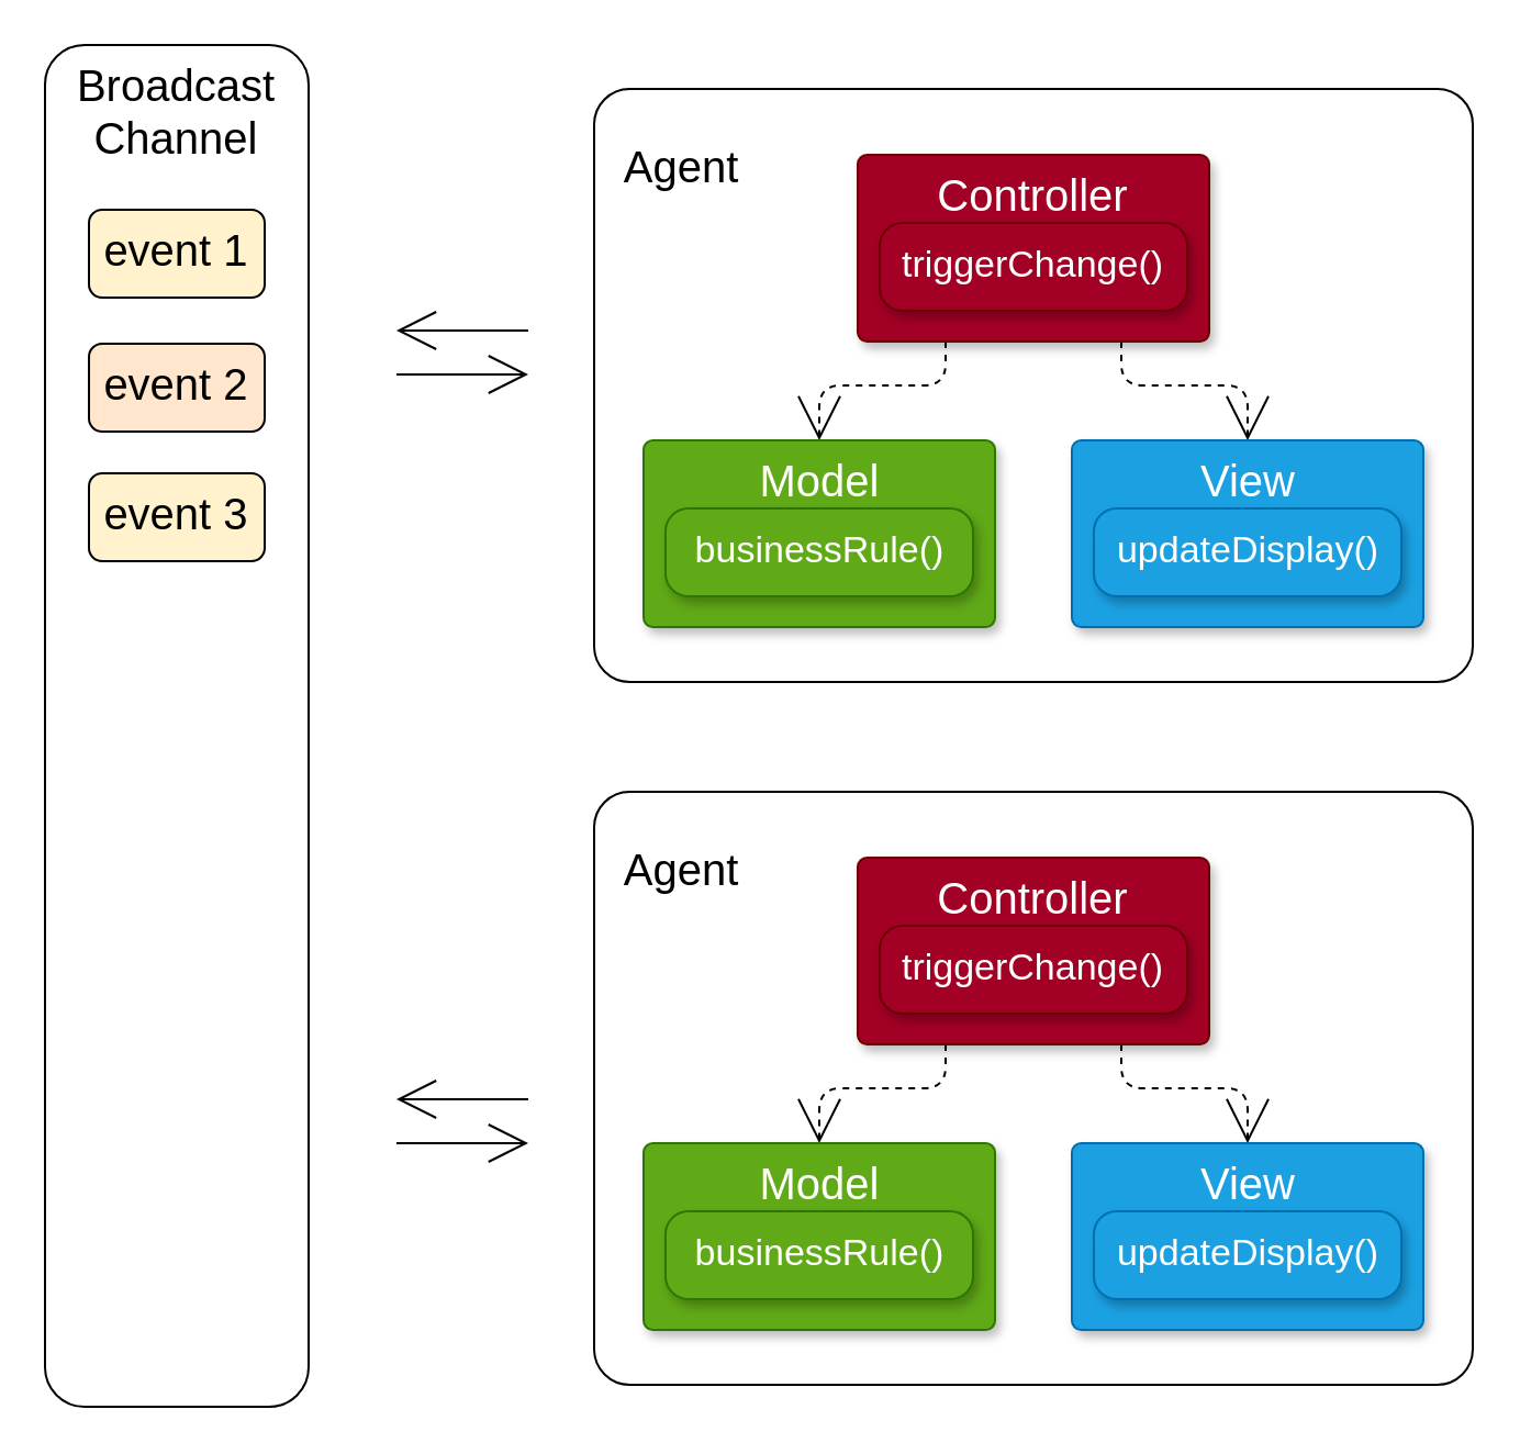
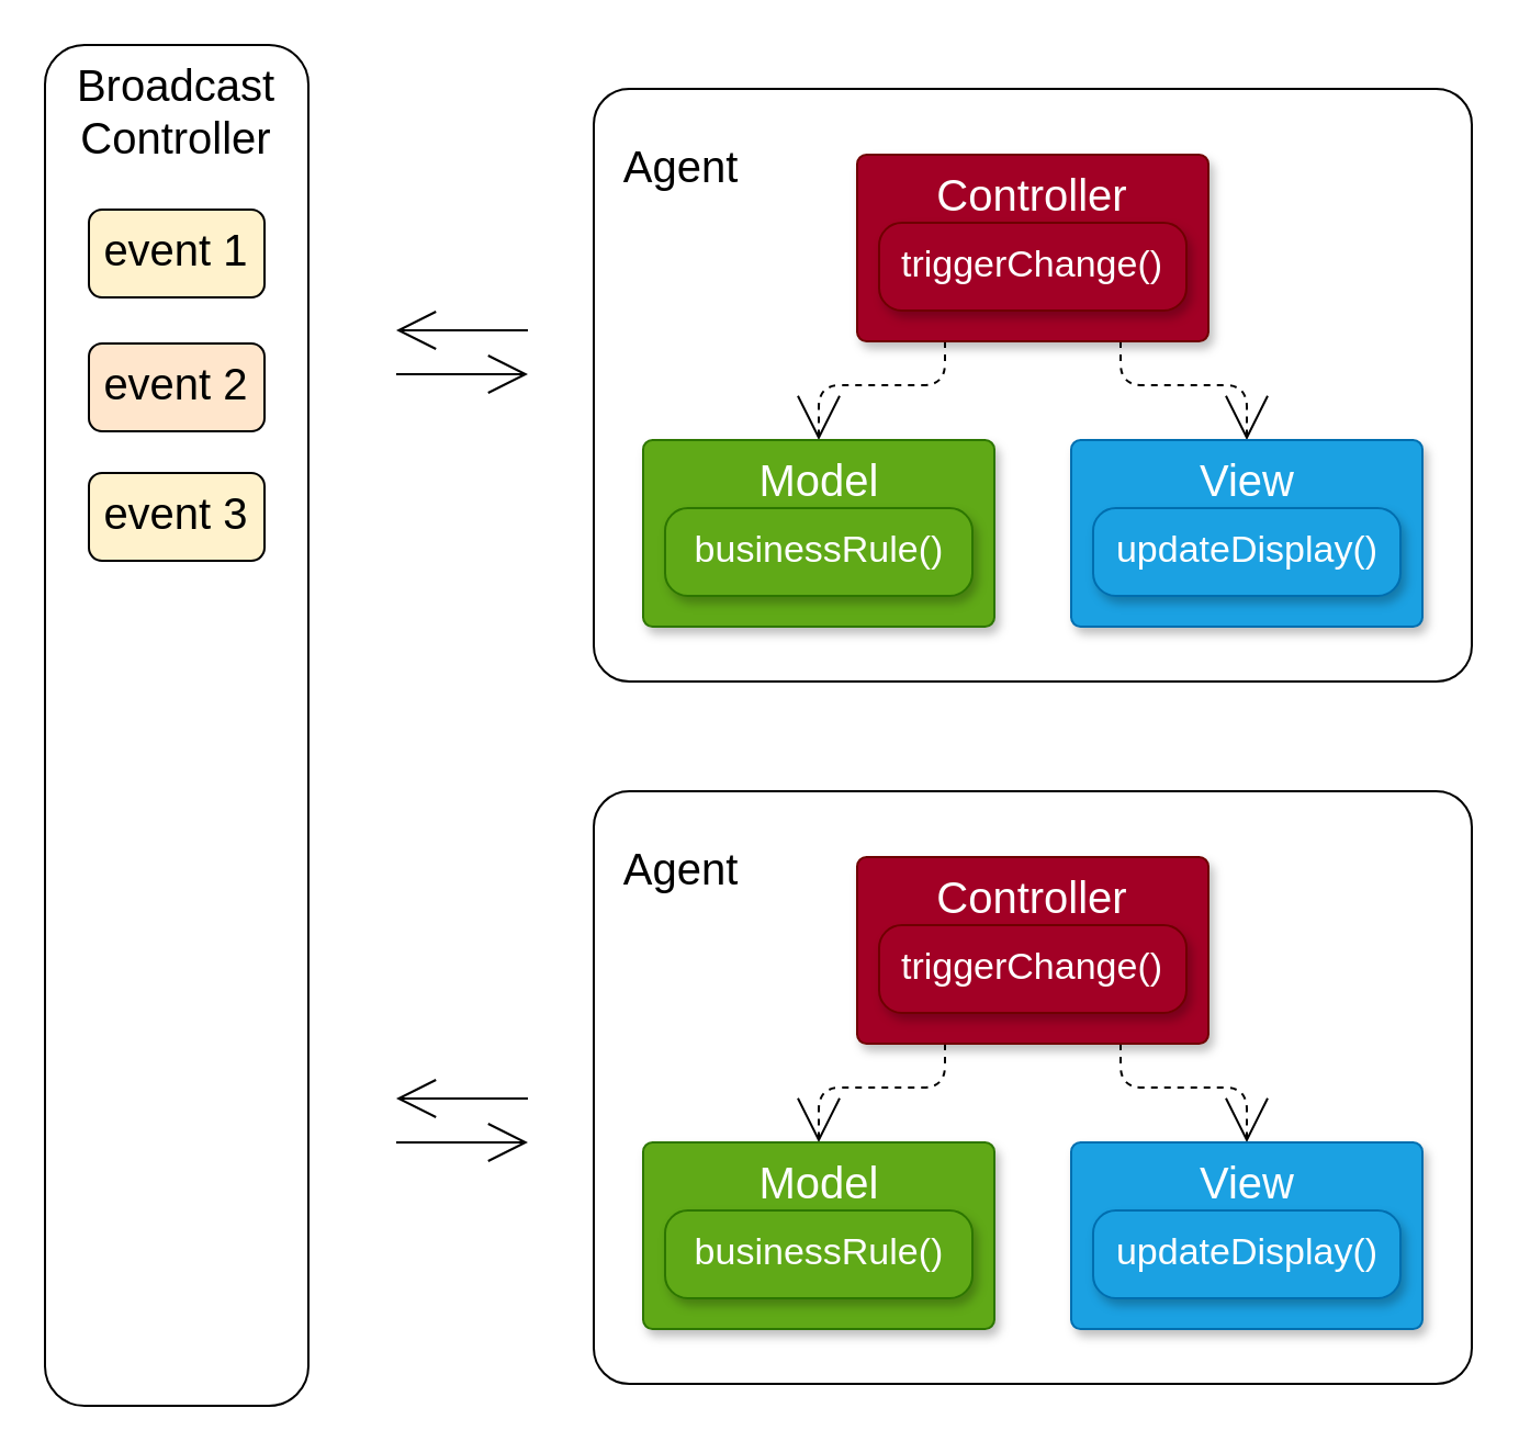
  <mxCell id="0" />
  <mxCell id="1" parent="0" />
  <mxCell id="2" value="" style="rounded=1;whiteSpace=wrap;html=1;arcSize=6;" vertex="1" parent="1"><mxGeometry x="270" y="40" width="400" height="270" as="geometry" /></mxCell>
  <mxCell id="3" style="edgeStyle=orthogonalEdgeStyle;rounded=1;orthogonalLoop=1;jettySize=auto;html=1;exitX=0.25;exitY=1;exitDx=0;exitDy=0;entryX=0.5;entryY=0;entryDx=0;entryDy=0;dashed=1;endArrow=open;endFill=0;endSize=18;" edge="1" parent="1" source="9" target="5"><mxGeometry relative="1" as="geometry"><mxPoint x="395" y="110" as="sourcePoint" /></mxGeometry></mxCell>
  <mxCell id="4" style="edgeStyle=orthogonalEdgeStyle;rounded=1;orthogonalLoop=1;jettySize=auto;html=1;exitX=0.75;exitY=1;exitDx=0;exitDy=0;entryX=0.5;entryY=0;entryDx=0;entryDy=0;dashed=1;endArrow=open;endFill=0;endSize=18;" edge="1" parent="1" source="9" target="7"><mxGeometry relative="1" as="geometry"><mxPoint x="505" y="110" as="sourcePoint" /><mxPoint x="590" y="196" as="targetPoint" /></mxGeometry></mxCell>
  <mxCell id="5" value="Model" style="rounded=1;whiteSpace=wrap;html=1;arcSize=5;verticalAlign=top;fontSize=20;fillColor=#60a917;strokeColor=#2D7600;fontColor=#ffffff;shadow=1;" vertex="1" parent="1"><mxGeometry x="292.5" y="200" width="160" height="85" as="geometry" /></mxCell>
  <mxCell id="6" value="businessRule()" style="rounded=1;whiteSpace=wrap;html=1;arcSize=26;fontSize=17;fillColor=#60a917;strokeColor=#2D7600;fontColor=#ffffff;shadow=1;" vertex="1" parent="1"><mxGeometry x="302.5" y="231" width="140" height="40" as="geometry" /></mxCell>
  <mxCell id="7" value="View" style="rounded=1;whiteSpace=wrap;html=1;arcSize=5;verticalAlign=top;fontSize=20;fillColor=#1ba1e2;strokeColor=#006EAF;fontColor=#ffffff;shadow=1;" vertex="1" parent="1"><mxGeometry x="487.5" y="200" width="160" height="85" as="geometry" /></mxCell>
  <mxCell id="8" value="updateDisplay()" style="rounded=1;whiteSpace=wrap;html=1;arcSize=26;fontSize=17;fillColor=#1ba1e2;strokeColor=#006EAF;fontColor=#ffffff;shadow=1;" vertex="1" parent="1"><mxGeometry x="497.5" y="231" width="140" height="40" as="geometry" /></mxCell>
  <mxCell id="9" value="Controller" style="rounded=1;whiteSpace=wrap;html=1;arcSize=5;verticalAlign=top;fontSize=20;fillColor=#a20025;strokeColor=#6F0000;fontColor=#ffffff;shadow=1;" vertex="1" parent="1"><mxGeometry x="390" y="70" width="160" height="85" as="geometry" /></mxCell>
  <mxCell id="10" value="triggerChange()" style="rounded=1;whiteSpace=wrap;html=1;arcSize=26;fontSize=17;fillColor=#a20025;strokeColor=#6F0000;fontColor=#ffffff;shadow=1;" vertex="1" parent="1"><mxGeometry x="400" y="101" width="140" height="40" as="geometry" /></mxCell>
  <mxCell id="11" value="&lt;font style=&quot;font-size: 20px&quot;&gt;Agent&lt;/font&gt;" style="text;html=1;strokeColor=none;fillColor=none;align=center;verticalAlign=middle;whiteSpace=wrap;rounded=0;" vertex="1" parent="1"><mxGeometry x="280" y="60" width="60" height="30" as="geometry" /></mxCell>
  <mxCell id="12" value="" style="rounded=1;whiteSpace=wrap;html=1;arcSize=6;" vertex="1" parent="1"><mxGeometry x="270" y="360" width="400" height="270" as="geometry" /></mxCell>
  <mxCell id="13" style="edgeStyle=orthogonalEdgeStyle;rounded=1;orthogonalLoop=1;jettySize=auto;html=1;exitX=0.25;exitY=1;exitDx=0;exitDy=0;entryX=0.5;entryY=0;entryDx=0;entryDy=0;dashed=1;endArrow=open;endFill=0;endSize=18;" edge="1" parent="1" source="19" target="15"><mxGeometry relative="1" as="geometry"><mxPoint x="395" y="430" as="sourcePoint" /></mxGeometry></mxCell>
  <mxCell id="14" style="edgeStyle=orthogonalEdgeStyle;rounded=1;orthogonalLoop=1;jettySize=auto;html=1;exitX=0.75;exitY=1;exitDx=0;exitDy=0;entryX=0.5;entryY=0;entryDx=0;entryDy=0;dashed=1;endArrow=open;endFill=0;endSize=18;" edge="1" parent="1" source="19" target="17"><mxGeometry relative="1" as="geometry"><mxPoint x="505" y="430" as="sourcePoint" /><mxPoint x="590" y="516" as="targetPoint" /></mxGeometry></mxCell>
  <mxCell id="15" value="Model" style="rounded=1;whiteSpace=wrap;html=1;arcSize=5;verticalAlign=top;fontSize=20;fillColor=#60a917;strokeColor=#2D7600;fontColor=#ffffff;shadow=1;" vertex="1" parent="1"><mxGeometry x="292.5" y="520" width="160" height="85" as="geometry" /></mxCell>
  <mxCell id="16" value="businessRule()" style="rounded=1;whiteSpace=wrap;html=1;arcSize=26;fontSize=17;fillColor=#60a917;strokeColor=#2D7600;fontColor=#ffffff;shadow=1;" vertex="1" parent="1"><mxGeometry x="302.5" y="551" width="140" height="40" as="geometry" /></mxCell>
  <mxCell id="17" value="View" style="rounded=1;whiteSpace=wrap;html=1;arcSize=5;verticalAlign=top;fontSize=20;fillColor=#1ba1e2;strokeColor=#006EAF;fontColor=#ffffff;shadow=1;" vertex="1" parent="1"><mxGeometry x="487.5" y="520" width="160" height="85" as="geometry" /></mxCell>
  <mxCell id="18" value="updateDisplay()" style="rounded=1;whiteSpace=wrap;html=1;arcSize=26;fontSize=17;fillColor=#1ba1e2;strokeColor=#006EAF;fontColor=#ffffff;shadow=1;" vertex="1" parent="1"><mxGeometry x="497.5" y="551" width="140" height="40" as="geometry" /></mxCell>
  <mxCell id="19" value="Controller" style="rounded=1;whiteSpace=wrap;html=1;arcSize=5;verticalAlign=top;fontSize=20;fillColor=#a20025;strokeColor=#6F0000;fontColor=#ffffff;shadow=1;" vertex="1" parent="1"><mxGeometry x="390" y="390" width="160" height="85" as="geometry" /></mxCell>
  <mxCell id="20" value="triggerChange()" style="rounded=1;whiteSpace=wrap;html=1;arcSize=26;fontSize=17;fillColor=#a20025;strokeColor=#6F0000;fontColor=#ffffff;shadow=1;" vertex="1" parent="1"><mxGeometry x="400" y="421" width="140" height="40" as="geometry" /></mxCell>
  <mxCell id="21" value="&lt;font style=&quot;font-size: 20px&quot;&gt;Agent&lt;/font&gt;" style="text;html=1;strokeColor=none;fillColor=none;align=center;verticalAlign=middle;whiteSpace=wrap;rounded=0;" vertex="1" parent="1"><mxGeometry x="280" y="380" width="60" height="30" as="geometry" /></mxCell>
- <mxCell id="22" value="Broadcast&lt;br style=&quot;font-size: 20px;&quot;&gt;Channel" style="rounded=1;whiteSpace=wrap;html=1;verticalAlign=top;fontSize=20;" vertex="1" parent="1"><mxGeometry x="20" y="20" width="120" height="620" as="geometry" /></mxCell>
+ <mxCell id="22" value="Broadcast&lt;br style=&quot;font-size: 20px;&quot;&gt;Controller" style="rounded=1;whiteSpace=wrap;html=1;verticalAlign=top;fontSize=20;" vertex="1" parent="1"><mxGeometry x="20" y="20" width="120" height="620" as="geometry" /></mxCell>
  <mxCell id="23" value="" style="endArrow=open;html=1;fontSize=20;endFill=0;endSize=16;" edge="1" parent="1"><mxGeometry width="50" height="50" relative="1" as="geometry"><mxPoint x="240" y="150" as="sourcePoint" /><mxPoint x="180" y="150" as="targetPoint" /></mxGeometry></mxCell>
  <mxCell id="24" value="" style="endArrow=open;html=1;fontSize=20;endFill=0;endSize=16;" edge="1" parent="1"><mxGeometry width="50" height="50" relative="1" as="geometry"><mxPoint x="180" y="170" as="sourcePoint" /><mxPoint x="240" y="170" as="targetPoint" /></mxGeometry></mxCell>
  <mxCell id="25" value="" style="endArrow=open;html=1;fontSize=20;endFill=0;endSize=16;" edge="1" parent="1"><mxGeometry width="50" height="50" relative="1" as="geometry"><mxPoint x="240" y="500" as="sourcePoint" /><mxPoint x="180" y="500" as="targetPoint" /></mxGeometry></mxCell>
  <mxCell id="26" value="" style="endArrow=open;html=1;fontSize=20;endFill=0;endSize=16;" edge="1" parent="1"><mxGeometry width="50" height="50" relative="1" as="geometry"><mxPoint x="180" y="520" as="sourcePoint" /><mxPoint x="240" y="520" as="targetPoint" /></mxGeometry></mxCell>
  <mxCell id="27" value="event 1" style="rounded=1;whiteSpace=wrap;html=1;fontSize=20;verticalAlign=top;fillColor=#fff2cc;" vertex="1" parent="1"><mxGeometry x="40" y="95" width="80" height="40" as="geometry" /></mxCell>
  <mxCell id="28" value="event 2" style="rounded=1;whiteSpace=wrap;html=1;fontSize=20;verticalAlign=top;fillColor=#ffe6cc;" vertex="1" parent="1"><mxGeometry x="40" y="156" width="80" height="40" as="geometry" /></mxCell>
  <mxCell id="29" value="event 3" style="rounded=1;whiteSpace=wrap;html=1;fontSize=20;verticalAlign=top;fillColor=#fff2cc;" vertex="1" parent="1"><mxGeometry x="40" y="215" width="80" height="40" as="geometry" /></mxCell>
